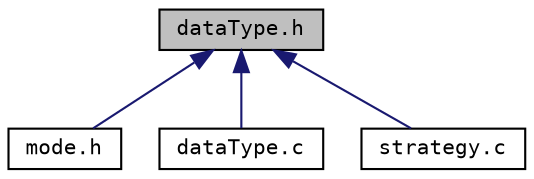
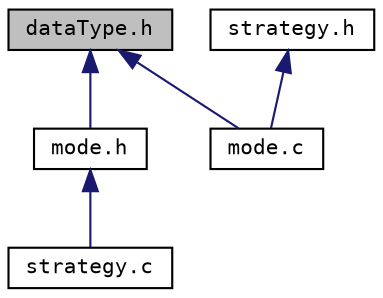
  digraph {
    fontname="DejaVu Sans Mono"
    node [color=black fillcolor=white fontname="DejaVu Sans Mono" fontsize=10 shape=record style=filled]
    edge [color=midnightblue dir=back fontname="DejaVu Sans Mono" fontsize=10 labelfontname=Helvetica labelfontsize=10 style=solid]
    n1 [fillcolor=grey75 fontcolor=black height=0.2 label="dataType.h" width=0.4]
    n2 [height=0.2 label="mode.h" width=0.4]
-   n3 [height=0.2 label="dataType.c" width=0.4]
+   n3 [height=0.2 label="mode.c" width=0.4]
    n4 [height=0.2 label="strategy.c" width=0.4]
+   n5 [height=0.2 label="strategy.h" width=0.4]
    n1 -> n2
    n1 -> n3
-   n1 -> n4
+   n2 -> n4
+   n5 -> n3
  }
